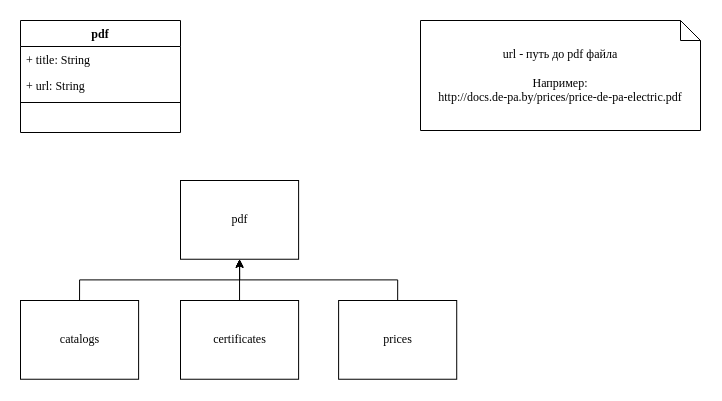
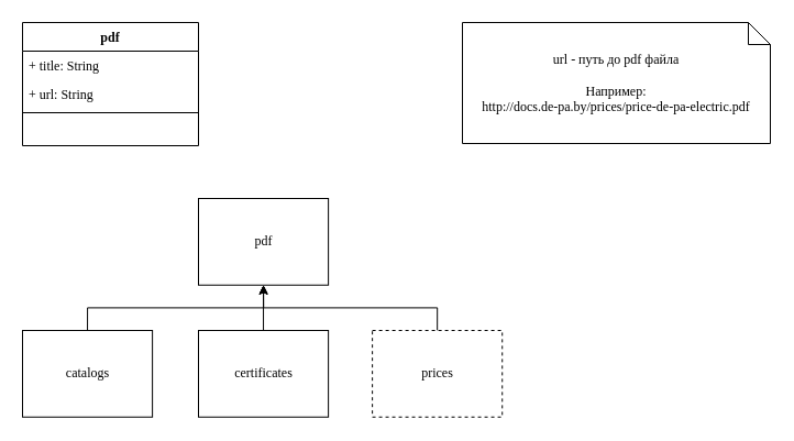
  <mxCell id="0" />
  <mxCell id="1" parent="0" />
  <mxCell id="2" value="pdf" style="swimlane;fontStyle=1;align=center;verticalAlign=top;childLayout=stackLayout;horizontal=1;startSize=26;horizontalStack=0;resizeParent=1;resizeParentMax=0;resizeLast=0;collapsible=1;marginBottom=0;fontFamily=Times New Roman;" vertex="1" parent="1"><mxGeometry x="20" y="20" width="160" height="112" as="geometry" /></mxCell>
  <mxCell id="3" value="+ title: String" style="text;strokeColor=none;fillColor=none;align=left;verticalAlign=top;spacingLeft=4;spacingRight=4;overflow=hidden;rotatable=0;points=[[0,0.5],[1,0.5]];portConstraint=eastwest;fontFamily=Times New Roman;" vertex="1" parent="2"><mxGeometry y="26" width="160" height="26" as="geometry" /></mxCell>
  <mxCell id="4" value="+ url: String" style="text;strokeColor=none;fillColor=none;align=left;verticalAlign=top;spacingLeft=4;spacingRight=4;overflow=hidden;rotatable=0;points=[[0,0.5],[1,0.5]];portConstraint=eastwest;fontFamily=Times New Roman;" vertex="1" parent="2"><mxGeometry y="52" width="160" height="26" as="geometry" /></mxCell>
  <mxCell id="5" value="" style="line;strokeWidth=1;fillColor=none;align=left;verticalAlign=middle;spacingTop=-1;spacingLeft=3;spacingRight=3;rotatable=0;labelPosition=right;points=[];portConstraint=eastwest;fontFamily=Times New Roman;" vertex="1" parent="2"><mxGeometry y="78" width="160" height="8" as="geometry" /></mxCell>
  <mxCell id="6" value=" " style="text;strokeColor=none;fillColor=none;align=left;verticalAlign=top;spacingLeft=4;spacingRight=4;overflow=hidden;rotatable=0;points=[[0,0.5],[1,0.5]];portConstraint=eastwest;fontFamily=Times New Roman;" vertex="1" parent="2"><mxGeometry y="86" width="160" height="26" as="geometry" /></mxCell>
  <mxCell id="7" value="url - путь до pdf файла&lt;br&gt;&lt;br&gt;Например:&lt;br&gt;http://docs.de-pa.by/prices/price-de-pa-electric.pdf" style="shape=note;size=20;whiteSpace=wrap;html=1;fontFamily=Times New Roman;" vertex="1" parent="1"><mxGeometry x="420" y="20" width="280" height="110" as="geometry" /></mxCell>
  <mxCell id="8" value="pdf" style="html=1;rounded=0;fontFamily=Times New Roman;" vertex="1" parent="1"><mxGeometry x="180" y="180" width="118.11" height="78.74" as="geometry" /></mxCell>
  <mxCell id="9" style="edgeStyle=orthogonalEdgeStyle;rounded=0;orthogonalLoop=1;jettySize=auto;html=1;exitX=0.5;exitY=0;exitDx=0;exitDy=0;entryX=0.5;entryY=1;entryDx=0;entryDy=0;fontFamily=Times New Roman;" edge="1" parent="1" source="10" target="8"><mxGeometry relative="1" as="geometry" /></mxCell>
  <mxCell id="10" value="catalogs" style="html=1;rounded=0;fontFamily=Times New Roman;" vertex="1" parent="1"><mxGeometry x="20" y="300" width="118.11" height="78.74" as="geometry" /></mxCell>
  <mxCell id="11" style="edgeStyle=orthogonalEdgeStyle;rounded=0;orthogonalLoop=1;jettySize=auto;html=1;exitX=0.5;exitY=0;exitDx=0;exitDy=0;entryX=0.5;entryY=1;entryDx=0;entryDy=0;fontFamily=Times New Roman;" edge="1" parent="1" source="12" target="8"><mxGeometry relative="1" as="geometry" /></mxCell>
  <mxCell id="12" value="certificates" style="html=1;rounded=0;fontFamily=Times New Roman;" vertex="1" parent="1"><mxGeometry x="180" y="300" width="118.11" height="78.74" as="geometry" /></mxCell>
  <mxCell id="13" style="edgeStyle=orthogonalEdgeStyle;rounded=0;orthogonalLoop=1;jettySize=auto;html=1;exitX=0.5;exitY=0;exitDx=0;exitDy=0;entryX=0.5;entryY=1;entryDx=0;entryDy=0;fontFamily=Times New Roman;" edge="1" parent="1" source="14" target="8"><mxGeometry relative="1" as="geometry" /></mxCell>
- <mxCell id="14" value="prices" style="html=1;rounded=0;fontFamily=Times New Roman;" vertex="1" parent="1"><mxGeometry x="338.11" y="300" width="118.11" height="78.74" as="geometry" /></mxCell>
+ <mxCell id="14" value="prices" style="html=1;rounded=0;fontFamily=Times New Roman;dashed=1;" vertex="1" parent="1"><mxGeometry x="338.11" y="300" width="118.11" height="78.74" as="geometry" /></mxCell>
